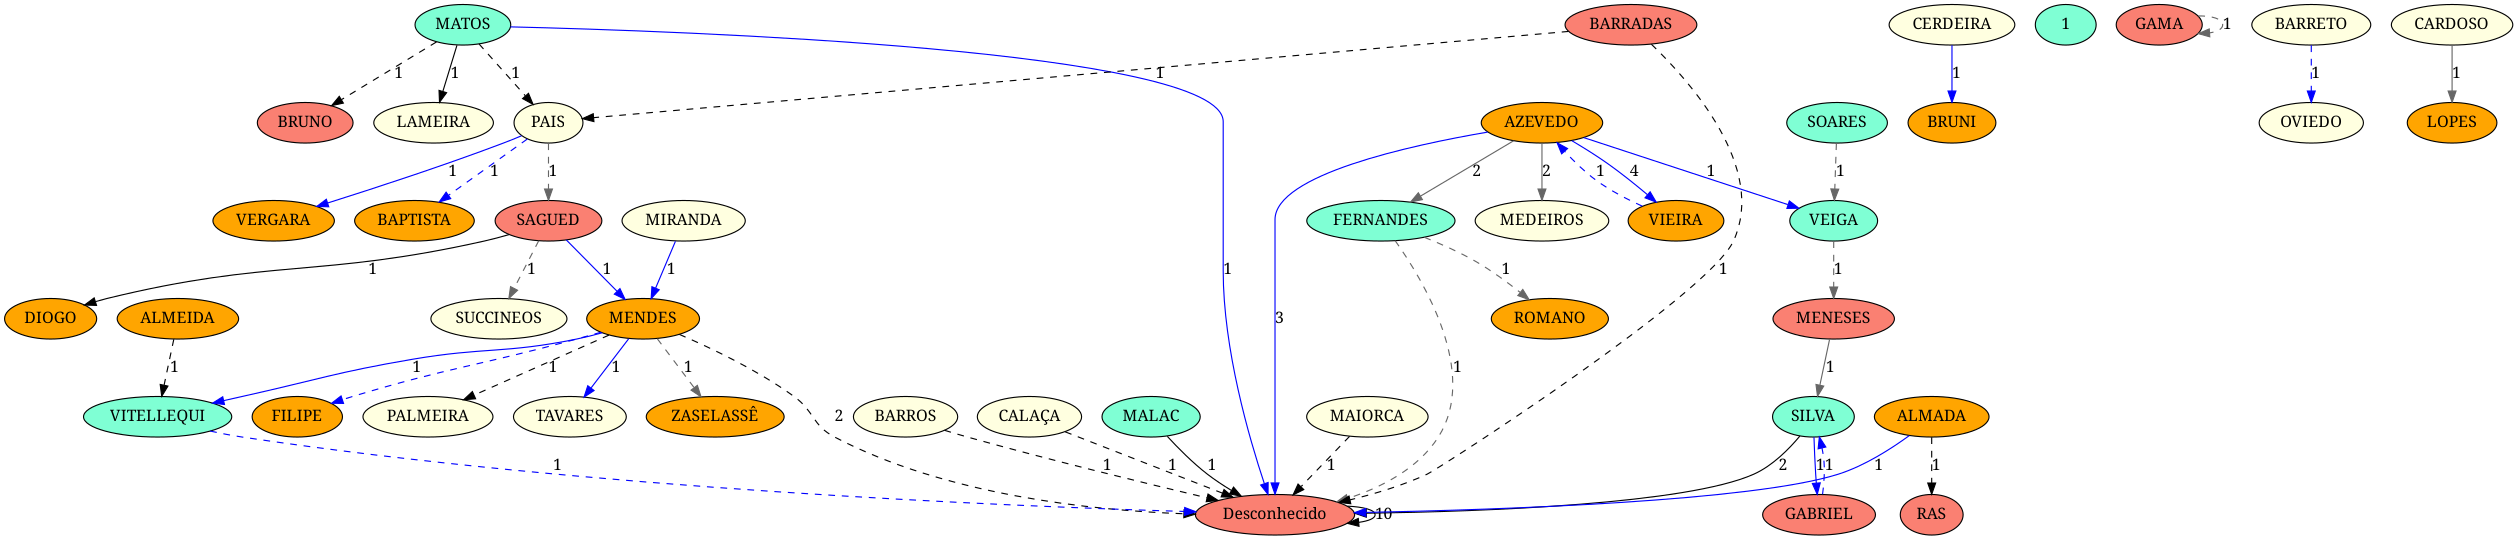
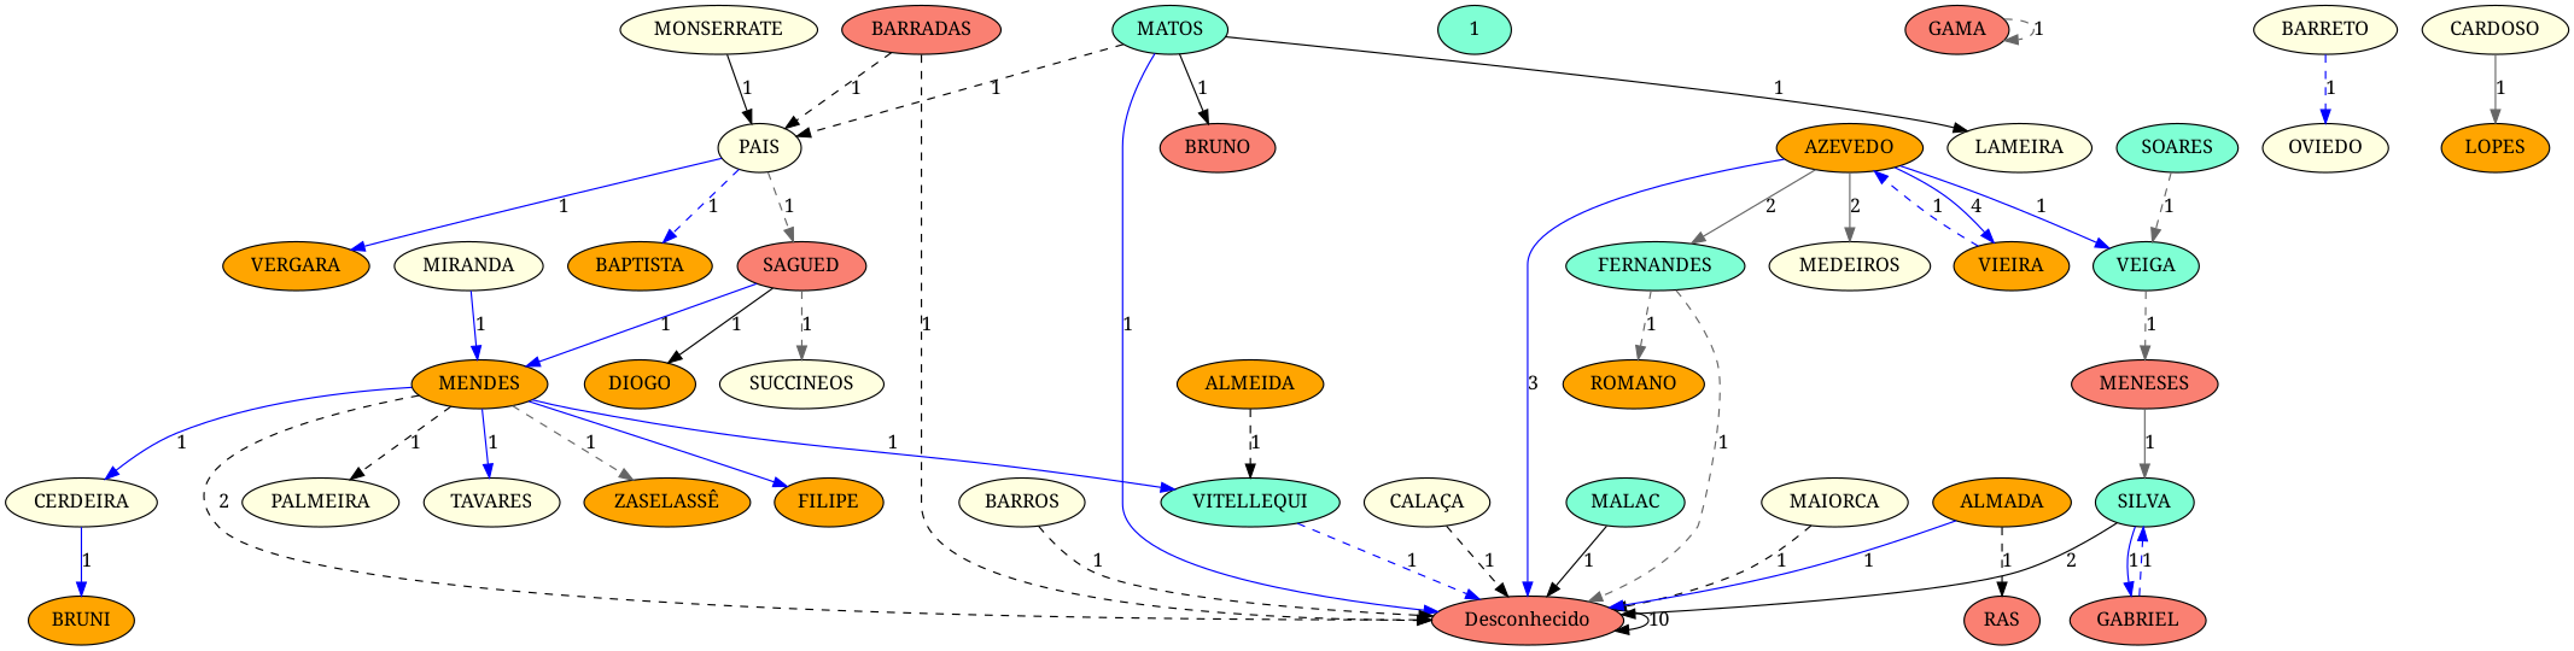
  digraph {
    fontname="Noto Serif"
    node [fillcolor=lightyellow fontname="Noto Serif" style=filled]
    edge [color=blue fontname="Noto Serif" style=solid weight=1]
    Desconhecido [fillcolor=salmon]
    MAIORCA
    VERGARA [fillcolor=orange]
    PAIS
    BAPTISTA [fillcolor=orange]
    SAGUED [fillcolor=salmon]
    MENDES [fillcolor=orange]
    DIOGO [fillcolor=orange]
    SUCCINEOS
    CERDEIRA
    FILIPE [fillcolor=orange]
    PALMEIRA
    TAVARES
    "ZASELASSÊ" [fillcolor=orange]
    VITELLEQUI [fillcolor=aquamarine]
    GABRIEL [fillcolor=salmon]
    SILVA [fillcolor=aquamarine]
    BRUNI [fillcolor=orange]
    ALMADA [fillcolor=orange]
    RAS [fillcolor=salmon]
    n21 [fillcolor=aquamarine label=1 weight=1]
    GAMA [fillcolor=salmon]
    ALMEIDA [fillcolor=orange]
    AZEVEDO [fillcolor=orange]
    MEDEIROS
    VIEIRA [fillcolor=orange]
    FERNANDES [fillcolor=aquamarine]
    VEIGA [fillcolor=aquamarine]
    ROMANO [fillcolor=orange]
    MENESES [fillcolor=salmon]
    MATOS [fillcolor=aquamarine]
    LAMEIRA
    BRUNO [fillcolor=salmon]
    SOARES [fillcolor=aquamarine]
    BARROS
    BARRADAS [fillcolor=salmon]
    BARRETO
    OVIEDO
    MIRANDA
+   MONSERRATE
    LOPES [fillcolor=orange]
    CARDOSO
    "CALAÇA"
    MALAC [fillcolor=aquamarine]
    Desconhecido -> Desconhecido [color=black label=10 weight=10]
    MAIORCA -> Desconhecido [color=black label=1 style=dashed]
    PAIS -> VERGARA [label=1]
    PAIS -> BAPTISTA [label=1 style=dashed]
    PAIS -> SAGUED [color=gray40 label=1 style=dashed]
    SAGUED -> MENDES [label=1]
    SAGUED -> DIOGO [color=black label=1]
    SAGUED -> SUCCINEOS [color=gray40 label=1 style=dashed]
    MENDES -> Desconhecido [color=black label=2 style=dashed weight=2]
-   MENDES -> FILIPE [style=dashed weight=""]
+   MENDES -> CERDEIRA [label=1]
+   MENDES -> FILIPE [weight=""]
    MENDES -> PALMEIRA [color=black label=1 style=dashed]
    MENDES -> TAVARES [label=1]
    MENDES -> "ZASELASSÊ" [color=gray40 label=1 style=dashed]
    MENDES -> VITELLEQUI [label=1]
    CERDEIRA -> BRUNI [label=1]
    VITELLEQUI -> Desconhecido [label=1 style=dashed]
    GABRIEL -> SILVA [label=1 style=dashed]
    SILVA -> Desconhecido [color=black label=2 weight=2]
    SILVA -> GABRIEL [label=1]
    ALMADA -> Desconhecido [label=1]
    ALMADA -> RAS [color=black label=1 style=dashed]
    GAMA -> GAMA [color=gray40 label=1 style=dashed]
    ALMEIDA -> VITELLEQUI [color=black label=1 style=dashed]
    AZEVEDO -> Desconhecido [label=3 weight=3]
    AZEVEDO -> MEDEIROS [color=gray40 label=2 weight=2]
    AZEVEDO -> VIEIRA [label=4 weight=4]
    AZEVEDO -> FERNANDES [color=gray40 label=2 weight=2]
    AZEVEDO -> VEIGA [label=1]
    VIEIRA -> AZEVEDO [label=1 style=dashed]
    FERNANDES -> Desconhecido [color=gray40 label=1 style=dashed]
    FERNANDES -> ROMANO [color=gray40 label=1 style=dashed]
    VEIGA -> MENESES [color=gray40 label=1 style=dashed]
    MENESES -> SILVA [color=gray40 label=1]
    MATOS -> Desconhecido [label=1]
    MATOS -> PAIS [color=black label=1 style=dashed]
    MATOS -> LAMEIRA [color=black label=1]
-   MATOS -> BRUNO [color=black label=1 style=dashed]
+   MATOS -> BRUNO [color=black label=1]
    SOARES -> VEIGA [color=gray40 label=1 style=dashed]
    BARROS -> Desconhecido [color=black label=1 style=dashed]
    BARRADAS -> Desconhecido [color=black label=1 style=dashed]
    BARRADAS -> PAIS [color=black label=1 style=dashed]
    BARRETO -> OVIEDO [label=1 style=dashed]
    MIRANDA -> MENDES [label=1]
+   MONSERRATE -> PAIS [color=black label=1]
    CARDOSO -> LOPES [color=gray40 label=1]
    "CALAÇA" -> Desconhecido [color=black label=1 style=dashed]
    MALAC -> Desconhecido [color=black label=1]
  }
